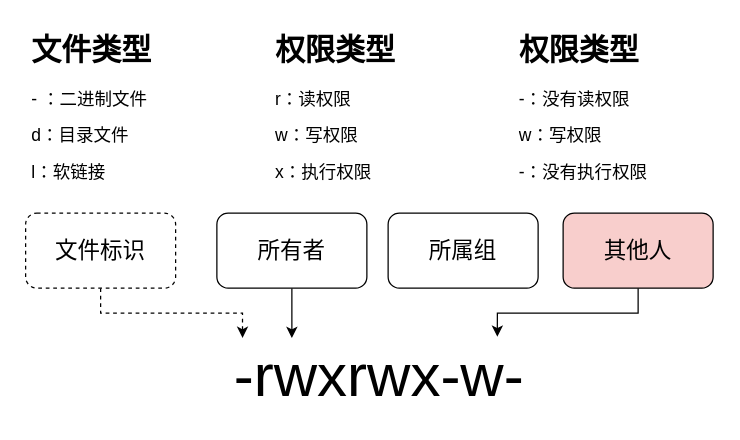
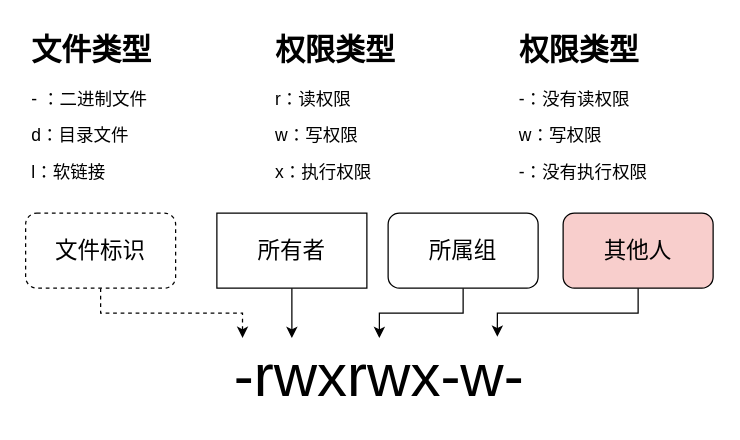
  <mxCell id="0" />
  <mxCell id="1" parent="0" />
  <mxCell id="2" style="edgeStyle=orthogonalEdgeStyle;rounded=0;orthogonalLoop=1;jettySize=auto;html=1;exitX=0.5;exitY=1;exitDx=0;exitDy=0;entryX=0.109;entryY=-0.003;entryDx=0;entryDy=0;entryPerimeter=0;strokeWidth=1;dashed=1;" edge="1" parent="1" source="3" target="6"><mxGeometry relative="1" as="geometry" /></mxCell>
  <mxCell id="3" value="&lt;font style=&quot;font-size: 18px&quot;&gt;文件标识&lt;/font&gt;" style="rounded=1;whiteSpace=wrap;html=1;gradientColor=none;dashed=1;" vertex="1" parent="1"><mxGeometry x="20" y="170" width="120" height="60" as="geometry" /></mxCell>
  <mxCell id="4" style="edgeStyle=orthogonalEdgeStyle;rounded=0;orthogonalLoop=1;jettySize=auto;html=1;exitX=0.5;exitY=1;exitDx=0;exitDy=0;entryX=0.25;entryY=0;entryDx=0;entryDy=0;" edge="1" parent="1" source="5" target="6"><mxGeometry relative="1" as="geometry" /></mxCell>
- <mxCell id="5" value="&lt;font style=&quot;font-size: 18px&quot;&gt;所有者&lt;/font&gt;" style="rounded=1;whiteSpace=wrap;html=1;" vertex="1" parent="1"><mxGeometry x="173" y="170" width="120" height="60" as="geometry" /></mxCell>
+ <mxCell id="5" value="&lt;font style=&quot;font-size: 18px&quot;&gt;所有者&lt;/font&gt;" style="whiteSpace=wrap;html=1;rounded=0;" vertex="1" parent="1"><mxGeometry x="173" y="170" width="120" height="60" as="geometry" /></mxCell>
  <mxCell id="6" value="&lt;font style=&quot;font-size: 48px&quot;&gt;-rwxrwx-w-&lt;/font&gt;" style="text;html=1;strokeColor=none;fillColor=none;align=center;verticalAlign=middle;whiteSpace=wrap;rounded=0;" vertex="1" parent="1"><mxGeometry x="163" y="270" width="280" height="60" as="geometry" /></mxCell>
+ <mxCell id="7" style="edgeStyle=orthogonalEdgeStyle;rounded=0;orthogonalLoop=1;jettySize=auto;html=1;exitX=0.5;exitY=1;exitDx=0;exitDy=0;entryX=0.5;entryY=0;entryDx=0;entryDy=0;" edge="1" parent="1" source="8" target="6"><mxGeometry relative="1" as="geometry" /></mxCell>
  <mxCell id="8" value="&lt;span style=&quot;font-size: 18px&quot;&gt;所属组&lt;/span&gt;" style="rounded=1;whiteSpace=wrap;html=1;" vertex="1" parent="1"><mxGeometry x="310" y="170" width="120" height="60" as="geometry" /></mxCell>
  <mxCell id="9" style="edgeStyle=orthogonalEdgeStyle;rounded=0;orthogonalLoop=1;jettySize=auto;html=1;exitX=0.5;exitY=1;exitDx=0;exitDy=0;entryX=0.837;entryY=-0.019;entryDx=0;entryDy=0;entryPerimeter=0;" edge="1" parent="1" source="10" target="6"><mxGeometry relative="1" as="geometry" /></mxCell>
  <mxCell id="10" value="&lt;font style=&quot;font-size: 18px&quot;&gt;其他人&lt;/font&gt;" style="rounded=1;whiteSpace=wrap;html=1;fillColor=#f8cecc;" vertex="1" parent="1"><mxGeometry x="450" y="170" width="120" height="60" as="geometry" /></mxCell>
  <mxCell id="11" value="&lt;h1&gt;文件类型&lt;/h1&gt;&lt;p&gt;&lt;font style=&quot;font-size: 14px&quot;&gt;- ：二进制文件&lt;/font&gt;&lt;/p&gt;&lt;p&gt;&lt;font style=&quot;font-size: 14px&quot;&gt;d：目录文件&lt;/font&gt;&lt;/p&gt;&lt;p&gt;&lt;font style=&quot;font-size: 14px&quot;&gt;l：软链接&lt;/font&gt;&lt;/p&gt;" style="text;html=1;strokeColor=none;fillColor=none;spacing=5;spacingTop=-20;whiteSpace=wrap;overflow=hidden;rounded=0;fontFamily=Helvetica;align=left;verticalAlign=top;" vertex="1" parent="1"><mxGeometry x="20" y="20" width="120" height="130" as="geometry" /></mxCell>
  <mxCell id="12" value="&lt;h1&gt;权限类型&lt;/h1&gt;&lt;p&gt;&lt;font style=&quot;font-size: 14px&quot;&gt;r：读权限&lt;/font&gt;&lt;/p&gt;&lt;p&gt;&lt;font style=&quot;font-size: 14px&quot;&gt;w：写权限&lt;/font&gt;&lt;/p&gt;&lt;p&gt;&lt;font style=&quot;font-size: 14px&quot;&gt;x：执行权限&lt;/font&gt;&lt;/p&gt;" style="text;html=1;strokeColor=none;fillColor=none;spacing=5;spacingTop=-20;whiteSpace=wrap;overflow=hidden;rounded=0;" vertex="1" parent="1"><mxGeometry x="215" y="20" width="120" height="130" as="geometry" /></mxCell>
  <mxCell id="13" value="&lt;h1&gt;权限类型&lt;/h1&gt;&lt;p&gt;&lt;font style=&quot;font-size: 14px&quot;&gt;-：没有读权限&lt;/font&gt;&lt;/p&gt;&lt;p&gt;&lt;font style=&quot;font-size: 14px&quot;&gt;w：写权限&lt;/font&gt;&lt;/p&gt;&lt;p&gt;&lt;font style=&quot;font-size: 14px&quot;&gt;-：没有执行权限&lt;/font&gt;&lt;/p&gt;" style="text;html=1;strokeColor=none;fillColor=none;spacing=5;spacingTop=-20;whiteSpace=wrap;overflow=hidden;rounded=0;" vertex="1" parent="1"><mxGeometry x="410" y="20" width="120" height="130" as="geometry" /></mxCell>
